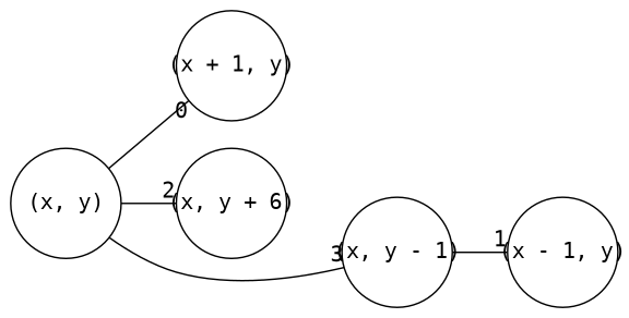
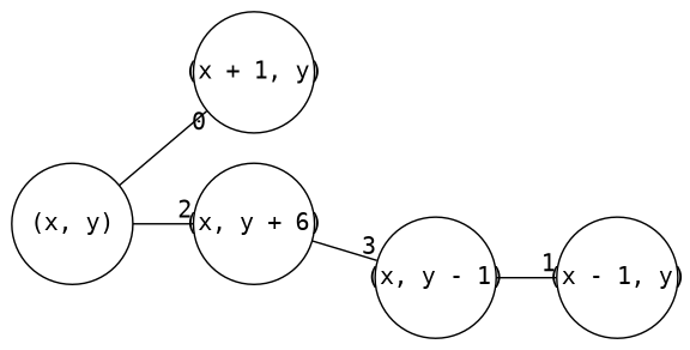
  graph {
    fontname="DejaVu Sans Mono"
    rankdir=LR
    node [fixedsize=True fontname="DejaVu Sans Mono"]
    edge [fontname="DejaVu Sans Mono" labelangle=-10 labeldistance=4]
    n1 [height=1 label="(x, y)" width=1]
    n2 [height=1 label="(x + 1, y)" width=1]
    n3 [height=1 label="(x, y + 6)" width=1]
    n4 [height=1 label="(x, y - 1)" width=1]
    n5 [height=1 label="(x - 1, y)" width=1]
    n1 -- n2 [headlabel=0]
    n1 -- n3 [headlabel=2 labelangle=10]
-   n1 -- n4 [headlabel=3]
+   n3 -- n4 [headlabel=3]
    n4 -- n5 [headlabel=1 labelangle=10]
  }
